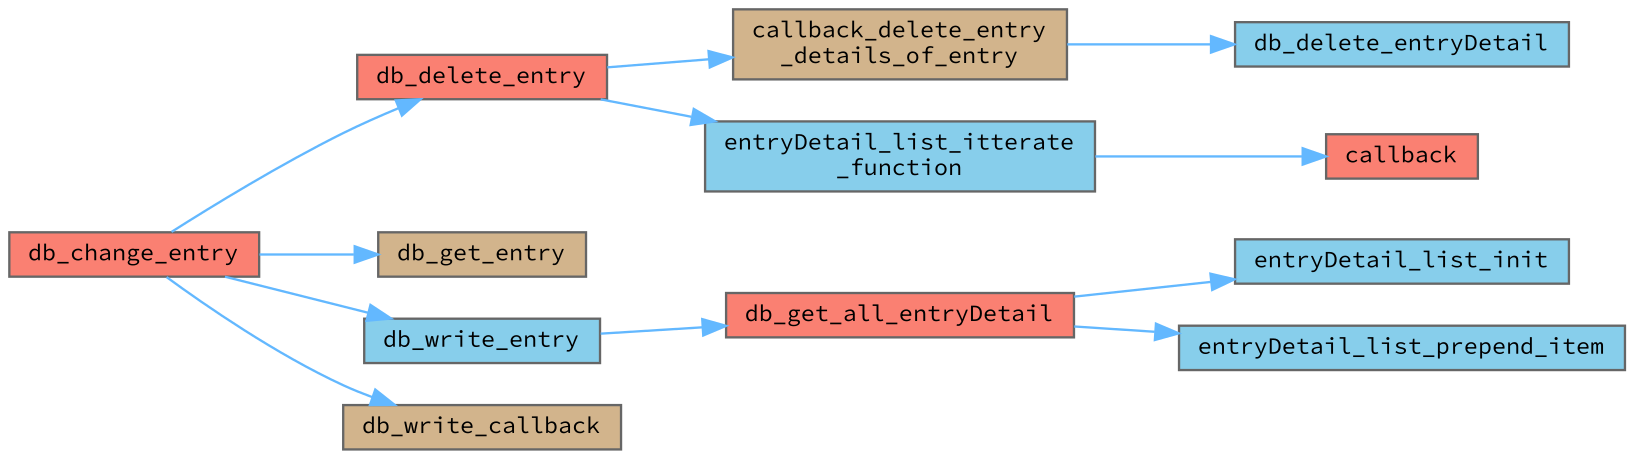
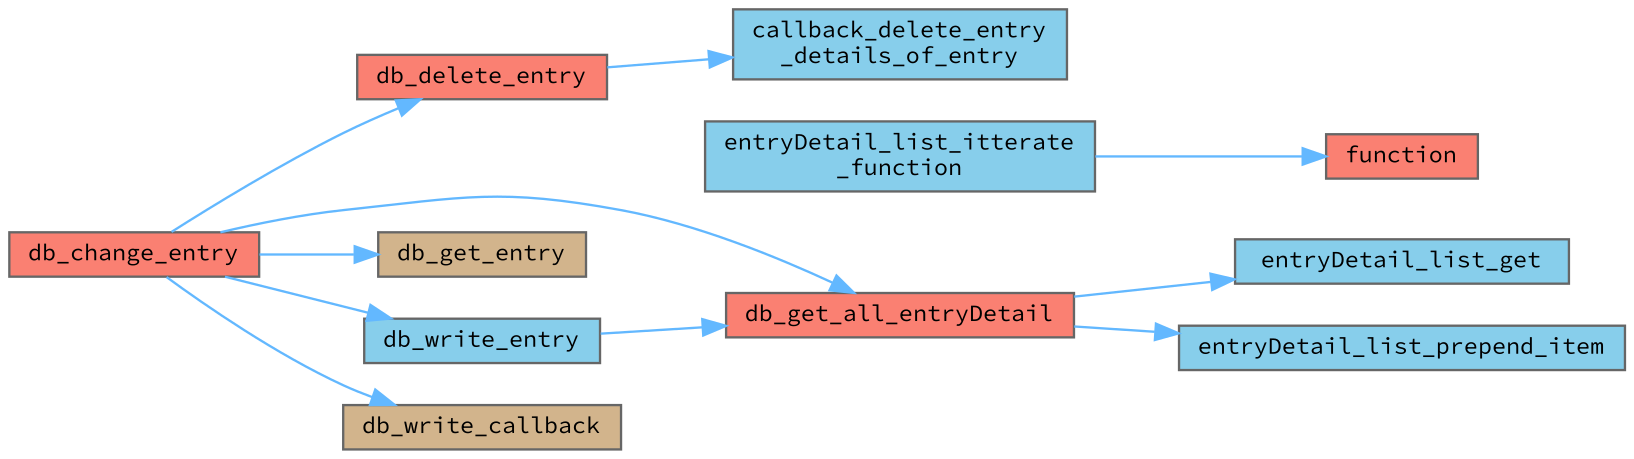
  digraph {
    fontname="Source Code Pro"
    rankdir=LR
    node [color=grey40 fillcolor=skyblue fontname="Source Code Pro" fontsize=10 shape=box style=filled]
    edge [color=steelblue1 fontname="Source Code Pro" fontsize=10 labelfontname=Helvetica labelfontsize=10 style=solid]
    n1 [color=gray40 fillcolor=salmon fontcolor=black height=0.2 label=db_change_entry width=0.4]
    n2 [fillcolor=salmon height=0.2 label=db_delete_entry width=0.4]
    n3 [fillcolor=salmon height=0.2 label=db_get_all_entryDetail width=0.4]
    n4 [fillcolor=tan height=0.2 label=db_get_entry width=0.4]
    n5 [height=0.2 label=db_write_entry width=0.4]
    n6 [fillcolor=tan height=0.2 label=db_write_callback width=0.4]
-   n7 [fillcolor=tan height=0.2 label="callback_delete_entry\l_details_of_entry" width=0.4]
+   n7 [height=0.2 label="callback_delete_entry\l_details_of_entry" width=0.4]
    n8 [height=0.2 label="entryDetail_list_itterate\l_function" width=0.4]
-   n9 [height=0.2 label=db_delete_entryDetail width=0.4]
-   n10 [height=0.2 label=entryDetail_list_init width=0.4]
+   n10 [height=0.2 label=entryDetail_list_get width=0.4]
    n11 [height=0.2 label=entryDetail_list_prepend_item width=0.4]
-   n12 [fillcolor=salmon height=0.2 label=callback width=0.4]
+   n12 [fillcolor=salmon height=0.2 label=function width=0.4]
    n1 -> n2
+   n1 -> n3
    n1 -> n4
    n1 -> n5
    n1 -> n6
    n2 -> n7
-   n2 -> n8
    n3 -> n10
    n3 -> n11
    n5 -> n3
-   n7 -> n9
    n8 -> n12
  }
